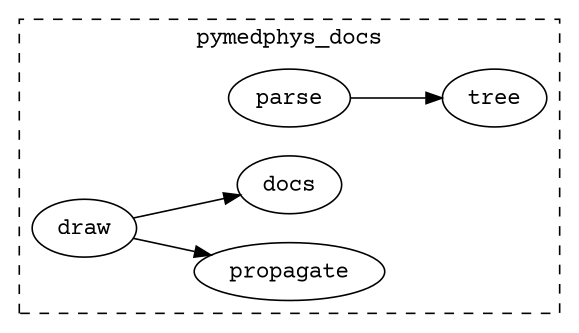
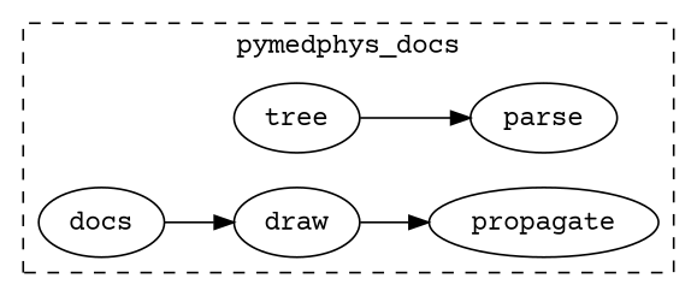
  strict digraph {
    fontname="Courier Prime"
    rankdir=LR
    node [fontname="Courier Prime"]
    edge [fontname="Courier Prime"]
    n1 [label=parse]
    n2 [label=propagate]
    n3 [label=tree]
    n4 [label=draw]
    n5 [label=docs]
    subgraph cluster_1 {
      label=pymedphys_docs
      style=dashed
      subgraph sub_2 {
        label=pymedphys_monomanage
        rank=same
        style=dashed
        n1
        n2
      }
      subgraph sub_3 {
        label=pymedphys_monomanage
        rank=same
        style=dashed
        n3
      }
      subgraph sub_4 {
        label=pymedphys_monomanage
        rank=same
        style=dashed
        n4
      }
      subgraph sub_5 {
        label=pymedphys_monomanage
        rank=same
        style=dashed
        n5
      }
    }
-   n1 -> n3
+   n3 -> n1
    n4 -> n2
-   n4 -> n5
+   n5 -> n4
  }
